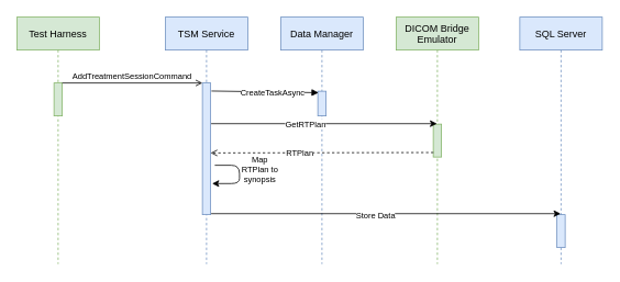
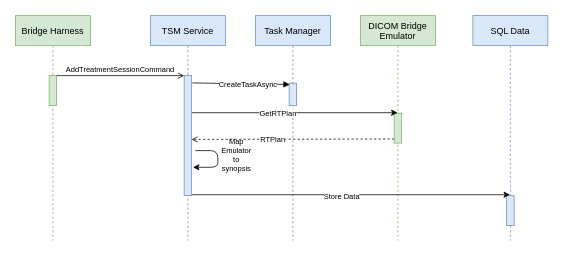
  <mxCell id="0" />
  <mxCell id="1" parent="0" />
- <mxCell id="2" value="Test Harness" style="shape=umlLifeline;perimeter=lifelinePerimeter;container=1;collapsible=0;recursiveResize=0;rounded=0;shadow=0;strokeWidth=1;fillColor=#d5e8d4;strokeColor=#82b366;" parent="1" vertex="1"><mxGeometry x="20" y="20" width="100" height="300" as="geometry" /></mxCell>
+ <mxCell id="2" value="Bridge Harness" style="shape=umlLifeline;perimeter=lifelinePerimeter;container=1;collapsible=0;recursiveResize=0;rounded=0;shadow=0;strokeWidth=1;fillColor=#d5e8d4;strokeColor=#82b366;" parent="1" vertex="1"><mxGeometry x="20" y="20" width="100" height="300" as="geometry" /></mxCell>
  <mxCell id="3" value="" style="points=[];perimeter=orthogonalPerimeter;rounded=0;shadow=0;strokeWidth=1;fillColor=#d5e8d4;strokeColor=#82b366;" parent="2" vertex="1"><mxGeometry x="45" y="80" width="10" height="40" as="geometry" /></mxCell>
  <mxCell id="4" value="TSM Service" style="shape=umlLifeline;perimeter=lifelinePerimeter;container=1;collapsible=0;recursiveResize=0;rounded=0;shadow=0;strokeWidth=1;fillColor=#dae8fc;strokeColor=#6c8ebf;" parent="1" vertex="1"><mxGeometry x="200" y="20" width="100" height="300" as="geometry" /></mxCell>
  <mxCell id="5" value="" style="points=[];perimeter=orthogonalPerimeter;rounded=0;shadow=0;strokeWidth=1;fillColor=#dae8fc;strokeColor=#6c8ebf;" parent="4" vertex="1"><mxGeometry x="45" y="80" width="10" height="160" as="geometry" /></mxCell>
  <mxCell id="6" value="" style="endArrow=classic;html=1;fontSize=10;edgeStyle=orthogonalEdgeStyle;entryX=1.18;entryY=0.764;entryDx=0;entryDy=0;entryPerimeter=0;" parent="4" target="5" edge="1"><mxGeometry width="50" height="50" relative="1" as="geometry"><mxPoint x="60" y="180" as="sourcePoint" /><mxPoint x="120" y="210" as="targetPoint" /><Array as="points"><mxPoint x="90" y="180" /><mxPoint x="90" y="202" /></Array></mxGeometry></mxCell>
  <mxCell id="7" value="AddTreatmentSessionCommand" style="verticalAlign=bottom;endArrow=open;entryX=0;entryY=0;shadow=0;strokeWidth=1;fontSize=10;fontStyle=0;endFill=0;" parent="1" source="3" target="5" edge="1"><mxGeometry relative="1" as="geometry"><mxPoint x="175" y="100" as="sourcePoint" /></mxGeometry></mxCell>
- <mxCell id="8" value="Data Manager" style="shape=umlLifeline;perimeter=lifelinePerimeter;container=1;collapsible=0;recursiveResize=0;rounded=0;shadow=0;strokeWidth=1;fillColor=#dae8fc;strokeColor=#6c8ebf;" parent="1" vertex="1"><mxGeometry x="340" y="20" width="100" height="300" as="geometry" /></mxCell>
+ <mxCell id="8" value="Task Manager" style="shape=umlLifeline;perimeter=lifelinePerimeter;container=1;collapsible=0;recursiveResize=0;rounded=0;shadow=0;strokeWidth=1;fillColor=#dae8fc;strokeColor=#6c8ebf;" parent="1" vertex="1"><mxGeometry x="340" y="20" width="100" height="300" as="geometry" /></mxCell>
  <mxCell id="9" value="" style="points=[];perimeter=orthogonalPerimeter;rounded=0;shadow=0;strokeWidth=1;fillColor=#dae8fc;strokeColor=#6c8ebf;" parent="8" vertex="1"><mxGeometry x="45" y="90" width="10" height="30" as="geometry" /></mxCell>
  <mxCell id="10" value="DICOM Bridge&#10; Emulator" style="shape=umlLifeline;perimeter=lifelinePerimeter;container=1;collapsible=0;recursiveResize=0;rounded=0;shadow=0;strokeWidth=1;fillColor=#d5e8d4;strokeColor=#82b366;" parent="1" vertex="1"><mxGeometry x="480" y="20" width="100" height="300" as="geometry" /></mxCell>
  <mxCell id="11" value="" style="points=[];perimeter=orthogonalPerimeter;rounded=0;shadow=0;strokeWidth=1;fillColor=#d5e8d4;strokeColor=#82b366;" parent="10" vertex="1"><mxGeometry x="45" y="130" width="10" height="40" as="geometry" /></mxCell>
  <mxCell id="12" value="" style="verticalAlign=bottom;endArrow=block;shadow=0;strokeWidth=1;fontSize=10;fontStyle=0;exitX=1.1;exitY=0.061;exitDx=0;exitDy=0;exitPerimeter=0;entryX=0.093;entryY=0.06;entryDx=0;entryDy=0;entryPerimeter=0;" parent="1" source="5" target="9" edge="1"><mxGeometry x="-0.017" y="10" relative="1" as="geometry"><mxPoint x="260" y="110" as="sourcePoint" /><mxPoint x="380" y="110" as="targetPoint" /><mxPoint as="offset" /></mxGeometry></mxCell>
  <mxCell id="13" value="CreateTaskAsync" style="edgeLabel;html=1;align=center;verticalAlign=middle;resizable=0;points=[];fontSize=10;" parent="12" vertex="1" connectable="0"><mxGeometry x="0.132" relative="1" as="geometry"><mxPoint as="offset" /></mxGeometry></mxCell>
  <mxCell id="14" value="" style="endArrow=classic;html=1;fontSize=10;exitX=1.06;exitY=0.309;exitDx=0;exitDy=0;exitPerimeter=0;" parent="1" source="5" target="10" edge="1"><mxGeometry width="50" height="50" relative="1" as="geometry"><mxPoint x="260" y="150" as="sourcePoint" /><mxPoint x="420" y="150" as="targetPoint" /></mxGeometry></mxCell>
  <mxCell id="15" value="GetRTPlan" style="edgeLabel;html=1;align=center;verticalAlign=middle;resizable=0;points=[];fontSize=10;" parent="14" vertex="1" connectable="0"><mxGeometry x="-0.165" relative="1" as="geometry"><mxPoint as="offset" /></mxGeometry></mxCell>
  <mxCell id="16" value="" style="endArrow=open;html=1;fontSize=10;exitX=0.02;exitY=0.863;exitDx=0;exitDy=0;exitPerimeter=0;dashed=1;endFill=0;" parent="1" source="11" edge="1"><mxGeometry width="50" height="50" relative="1" as="geometry"><mxPoint x="520" y="179" as="sourcePoint" /><mxPoint x="255" y="185" as="targetPoint" /></mxGeometry></mxCell>
  <mxCell id="17" value="RTPlan" style="edgeLabel;html=1;align=center;verticalAlign=middle;resizable=0;points=[];fontSize=10;" parent="16" vertex="1" connectable="0"><mxGeometry x="0.206" relative="1" as="geometry"><mxPoint as="offset" /></mxGeometry></mxCell>
- <mxCell id="18" value="Map RTPlan to synopsis" style="text;html=1;strokeColor=none;fillColor=none;align=center;verticalAlign=middle;whiteSpace=wrap;rounded=0;fontSize=10;" parent="1" vertex="1"><mxGeometry x="290" y="190" width="50" height="30" as="geometry" /></mxCell>
- <mxCell id="19" value="SQL Server" style="shape=umlLifeline;perimeter=lifelinePerimeter;container=1;collapsible=0;recursiveResize=0;rounded=0;shadow=0;strokeWidth=1;fillColor=#dae8fc;strokeColor=#6c8ebf;" parent="1" vertex="1"><mxGeometry x="630" y="20" width="100" height="300" as="geometry" /></mxCell>
+ <mxCell id="18" value="Map Emulator to synopsis" style="text;html=1;strokeColor=none;fillColor=none;align=center;verticalAlign=middle;whiteSpace=wrap;rounded=0;fontSize=10;" parent="1" vertex="1"><mxGeometry x="290" y="190" width="50" height="30" as="geometry" /></mxCell>
+ <mxCell id="19" value="SQL Data" style="shape=umlLifeline;perimeter=lifelinePerimeter;container=1;collapsible=0;recursiveResize=0;rounded=0;shadow=0;strokeWidth=1;fillColor=#dae8fc;strokeColor=#6c8ebf;" parent="1" vertex="1"><mxGeometry x="630" y="20" width="100" height="300" as="geometry" /></mxCell>
  <mxCell id="20" value="" style="points=[];perimeter=orthogonalPerimeter;rounded=0;shadow=0;strokeWidth=1;fillColor=#dae8fc;strokeColor=#6c8ebf;" parent="19" vertex="1"><mxGeometry x="45" y="240" width="10" height="40" as="geometry" /></mxCell>
  <mxCell id="21" value="" style="endArrow=classic;html=1;fontSize=21;exitX=0.556;exitY=0.796;exitDx=0;exitDy=0;exitPerimeter=0;" edge="1" parent="1" source="4" target="19"><mxGeometry width="50" height="50" relative="1" as="geometry"><mxPoint x="270" y="240" as="sourcePoint" /><mxPoint x="320" y="190" as="targetPoint" /></mxGeometry></mxCell>
  <mxCell id="22" value="&lt;p style=&quot;line-height: 100%; font-size: 10px;&quot;&gt;&lt;font style=&quot;font-size: 10px;&quot;&gt;Store Data&lt;br style=&quot;font-size: 10px;&quot;&gt;&lt;/font&gt;&lt;/p&gt;" style="edgeLabel;html=1;align=center;verticalAlign=middle;resizable=0;points=[];fontSize=10;" vertex="1" connectable="0" parent="21"><mxGeometry x="-0.06" y="-2" relative="1" as="geometry"><mxPoint as="offset" /></mxGeometry></mxCell>
